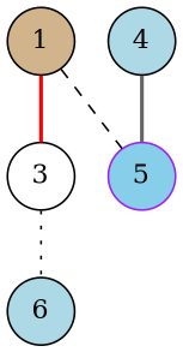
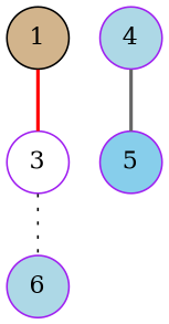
  digraph {
    node [color=purple fillcolor=lightblue shape=circle style=filled]
    edge [arrowhead=none color=black style=bold]
    1 [color=black fillcolor=tan]
-   3 [color=black fillcolor=white]
+   3 [fillcolor=white]
    5 [fillcolor=skyblue]
-   6 [color=black]
-   4 [color=black]
+   6
+   4
    1 -> 3 [color=red]
-   1 -> 5 [style=dashed]
    3 -> 6 [style=dotted]
    4 -> 5 [color=gray40]
  }
